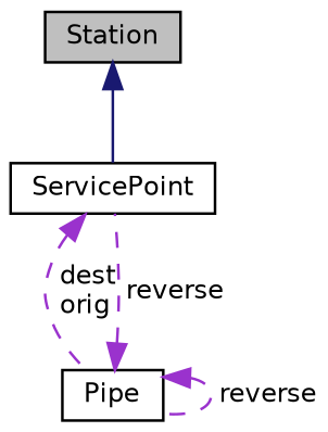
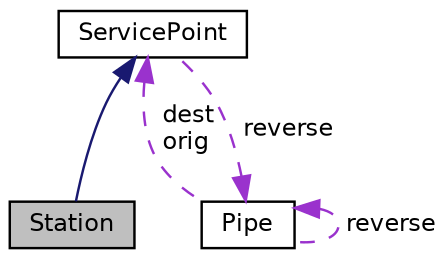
  digraph {
    node [color=black fillcolor=white fontname=Helvetica fontsize=10 shape=record style=filled]
    edge [color=darkorchid3 dir=back fontname=Helvetica fontsize=10 labelfontname=Helvetica labelfontsize=10 style=dashed]
    n1 [fillcolor=grey75 fontcolor=black height=0.2 label=Station width=0.4]
    n2 [height=0.2 label=ServicePoint width=0.4]
    n3 [height=0.2 label=Pipe width=0.4]
-   n1 -> n2 [color=midnightblue style=solid]
+   n2 -> n1 [color=midnightblue style=solid]
    n2 -> n3 [label=" dest\norig"]
    n3 -> n2 [label=" reverse"]
    n3 -> n3 [label=" reverse"]
  }
